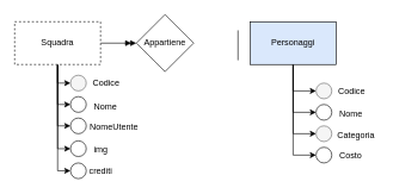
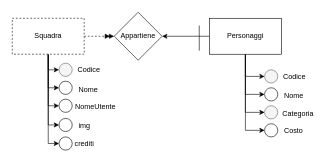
  <mxCell id="0" />
  <mxCell id="1" parent="0" />
- <mxCell id="2" style="edgeStyle=orthogonalEdgeStyle;rounded=0;orthogonalLoop=1;jettySize=auto;html=1;entryX=0;entryY=0.5;entryDx=0;entryDy=0;endArrow=doubleBlock;endFill=1;" edge="1" parent="1" source="8" target="15"><mxGeometry relative="1" as="geometry" /></mxCell>
+ <mxCell id="2" style="edgeStyle=orthogonalEdgeStyle;rounded=0;orthogonalLoop=1;jettySize=auto;html=1;entryX=0;entryY=0.5;entryDx=0;entryDy=0;endArrow=doubleBlock;endFill=1;dashed=1;" edge="1" parent="1" source="8" target="15"><mxGeometry relative="1" as="geometry" /></mxCell>
  <mxCell id="3" style="edgeStyle=orthogonalEdgeStyle;rounded=0;orthogonalLoop=1;jettySize=auto;html=1;entryX=0;entryY=0.5;entryDx=0;entryDy=0;" edge="1" parent="1" source="8" target="17"><mxGeometry relative="1" as="geometry"><Array as="points"><mxPoint x="80" y="116" /></Array></mxGeometry></mxCell>
  <mxCell id="4" style="edgeStyle=orthogonalEdgeStyle;rounded=0;orthogonalLoop=1;jettySize=auto;html=1;entryX=0;entryY=0.5;entryDx=0;entryDy=0;" edge="1" parent="1" source="8" target="19"><mxGeometry relative="1" as="geometry"><Array as="points"><mxPoint x="80" y="146" /></Array></mxGeometry></mxCell>
  <mxCell id="5" style="edgeStyle=orthogonalEdgeStyle;rounded=0;orthogonalLoop=1;jettySize=auto;html=1;entryX=0;entryY=0.5;entryDx=0;entryDy=0;" edge="1" parent="1" source="8" target="21"><mxGeometry relative="1" as="geometry"><Array as="points"><mxPoint x="80" y="176" /></Array></mxGeometry></mxCell>
  <mxCell id="6" style="edgeStyle=orthogonalEdgeStyle;rounded=0;orthogonalLoop=1;jettySize=auto;html=1;entryX=0;entryY=0.5;entryDx=0;entryDy=0;" edge="1" parent="1" source="8" target="31"><mxGeometry relative="1" as="geometry"><Array as="points"><mxPoint x="80" y="208" /></Array></mxGeometry></mxCell>
  <mxCell id="7" style="edgeStyle=orthogonalEdgeStyle;rounded=0;orthogonalLoop=1;jettySize=auto;html=1;entryX=0;entryY=0.5;entryDx=0;entryDy=0;" edge="1" parent="1" source="8" target="34"><mxGeometry relative="1" as="geometry"><mxPoint x="89.333" y="247.667" as="targetPoint" /><Array as="points"><mxPoint x="80" y="239" /></Array></mxGeometry></mxCell>
  <mxCell id="8" value="Squadra" style="rounded=0;whiteSpace=wrap;html=1;dashed=1;" vertex="1" parent="1"><mxGeometry x="20" y="30" width="120" height="60" as="geometry" /></mxCell>
+ <mxCell id="9" style="edgeStyle=orthogonalEdgeStyle;rounded=0;orthogonalLoop=1;jettySize=auto;html=1;entryX=1;entryY=0.5;entryDx=0;entryDy=0;" edge="1" parent="1" source="14" target="15"><mxGeometry relative="1" as="geometry" /></mxCell>
  <mxCell id="10" style="edgeStyle=orthogonalEdgeStyle;rounded=0;orthogonalLoop=1;jettySize=auto;html=1;entryX=0;entryY=0.5;entryDx=0;entryDy=0;" edge="1" parent="1" source="14" target="28"><mxGeometry relative="1" as="geometry"><Array as="points"><mxPoint x="409" y="127" /></Array></mxGeometry></mxCell>
  <mxCell id="11" style="edgeStyle=orthogonalEdgeStyle;rounded=0;orthogonalLoop=1;jettySize=auto;html=1;entryX=0;entryY=0.5;entryDx=0;entryDy=0;" edge="1" parent="1" source="14" target="23"><mxGeometry relative="1" as="geometry"><Array as="points"><mxPoint x="409" y="157" /></Array></mxGeometry></mxCell>
  <mxCell id="12" style="edgeStyle=orthogonalEdgeStyle;rounded=0;orthogonalLoop=1;jettySize=auto;html=1;entryX=0;entryY=0.5;entryDx=0;entryDy=0;" edge="1" parent="1" source="14" target="25"><mxGeometry relative="1" as="geometry"><Array as="points"><mxPoint x="409" y="187" /></Array></mxGeometry></mxCell>
  <mxCell id="13" style="edgeStyle=orthogonalEdgeStyle;rounded=0;orthogonalLoop=1;jettySize=auto;html=1;entryX=0;entryY=0.5;entryDx=0;entryDy=0;" edge="1" parent="1" source="14" target="29"><mxGeometry relative="1" as="geometry"><Array as="points"><mxPoint x="409" y="217" /></Array></mxGeometry></mxCell>
- <mxCell id="14" value="Personaggi" style="rounded=0;whiteSpace=wrap;html=1;fillColor=#dae8fc;" vertex="1" parent="1"><mxGeometry x="349" y="30" width="120" height="60" as="geometry" /></mxCell>
+ <mxCell id="14" value="Personaggi" style="rounded=0;whiteSpace=wrap;html=1;" vertex="1" parent="1"><mxGeometry x="349" y="30" width="120" height="60" as="geometry" /></mxCell>
  <mxCell id="15" value="Appartiene" style="rhombus;whiteSpace=wrap;html=1;" vertex="1" parent="1"><mxGeometry x="190" y="20" width="80" height="80" as="geometry" /></mxCell>
  <mxCell id="16" value="" style="endArrow=none;html=1;rounded=0;" edge="1" parent="1"><mxGeometry width="50" height="50" relative="1" as="geometry"><mxPoint x="332" y="84" as="sourcePoint" /><mxPoint x="332" y="42" as="targetPoint" /></mxGeometry></mxCell>
  <mxCell id="17" value="" style="ellipse;whiteSpace=wrap;html=1;aspect=fixed;fillColor=#f5f5f5;fontColor=#333333;strokeColor=#666666;" vertex="1" parent="1"><mxGeometry x="98" y="105" width="22" height="22" as="geometry" /></mxCell>
  <mxCell id="18" value="Codice" style="text;html=1;align=center;verticalAlign=middle;whiteSpace=wrap;rounded=0;" vertex="1" parent="1"><mxGeometry x="118" y="101" width="60" height="30" as="geometry" /></mxCell>
  <mxCell id="19" value="" style="ellipse;whiteSpace=wrap;html=1;aspect=fixed;" vertex="1" parent="1"><mxGeometry x="98" y="135" width="22" height="22" as="geometry" /></mxCell>
  <mxCell id="20" value="Nome" style="text;html=1;align=center;verticalAlign=middle;whiteSpace=wrap;rounded=0;" vertex="1" parent="1"><mxGeometry x="118" y="134" width="58" height="29" as="geometry" /></mxCell>
  <mxCell id="21" value="" style="ellipse;whiteSpace=wrap;html=1;aspect=fixed;" vertex="1" parent="1"><mxGeometry x="98" y="165" width="22" height="22" as="geometry" /></mxCell>
  <mxCell id="22" value="NomeUtente" style="text;html=1;align=center;verticalAlign=middle;whiteSpace=wrap;rounded=0;" vertex="1" parent="1"><mxGeometry x="129" y="163" width="60" height="30" as="geometry" /></mxCell>
  <mxCell id="23" value="" style="ellipse;whiteSpace=wrap;html=1;aspect=fixed;" vertex="1" parent="1"><mxGeometry x="441" y="146" width="22" height="22" as="geometry" /></mxCell>
  <mxCell id="24" value="Nome" style="text;html=1;align=center;verticalAlign=middle;whiteSpace=wrap;rounded=0;" vertex="1" parent="1"><mxGeometry x="461" y="145" width="58" height="29" as="geometry" /></mxCell>
  <mxCell id="25" value="" style="ellipse;whiteSpace=wrap;html=1;aspect=fixed;fillColor=#f5f5f5;fontColor=#333333;strokeColor=#666666;" vertex="1" parent="1"><mxGeometry x="441" y="176" width="22" height="22" as="geometry" /></mxCell>
  <mxCell id="26" value="Categoria" style="text;html=1;align=center;verticalAlign=middle;whiteSpace=wrap;rounded=0;" vertex="1" parent="1"><mxGeometry x="467" y="174" width="60" height="30" as="geometry" /></mxCell>
  <mxCell id="27" value="Codice" style="text;html=1;align=center;verticalAlign=middle;whiteSpace=wrap;rounded=0;" vertex="1" parent="1"><mxGeometry x="461" y="112" width="60" height="30" as="geometry" /></mxCell>
  <mxCell id="28" value="" style="ellipse;whiteSpace=wrap;html=1;aspect=fixed;fillColor=#f5f5f5;fontColor=#333333;strokeColor=#666666;" vertex="1" parent="1"><mxGeometry x="441" y="116" width="22" height="22" as="geometry" /></mxCell>
  <mxCell id="29" value="" style="ellipse;whiteSpace=wrap;html=1;aspect=fixed;" vertex="1" parent="1"><mxGeometry x="441" y="206" width="22" height="22" as="geometry" /></mxCell>
  <mxCell id="30" value="Costo" style="text;html=1;align=center;verticalAlign=middle;resizable=0;points=[];autosize=1;strokeColor=none;fillColor=none;" vertex="1" parent="1"><mxGeometry x="464" y="205" width="49" height="26" as="geometry" /></mxCell>
  <mxCell id="31" value="" style="ellipse;whiteSpace=wrap;html=1;aspect=fixed;" vertex="1" parent="1"><mxGeometry x="98" y="197" width="22" height="22" as="geometry" /></mxCell>
  <mxCell id="32" value="img" style="text;html=1;align=center;verticalAlign=middle;whiteSpace=wrap;rounded=0;" vertex="1" parent="1"><mxGeometry x="120" y="198" width="41" height="21" as="geometry" /></mxCell>
  <mxCell id="33" value="crediti" style="text;html=1;align=center;verticalAlign=middle;whiteSpace=wrap;rounded=0;" vertex="1" parent="1"><mxGeometry x="120" y="229" width="41" height="21" as="geometry" /></mxCell>
  <mxCell id="34" value="" style="ellipse;whiteSpace=wrap;html=1;aspect=fixed;" vertex="1" parent="1"><mxGeometry x="98" y="228" width="22" height="22" as="geometry" /></mxCell>
